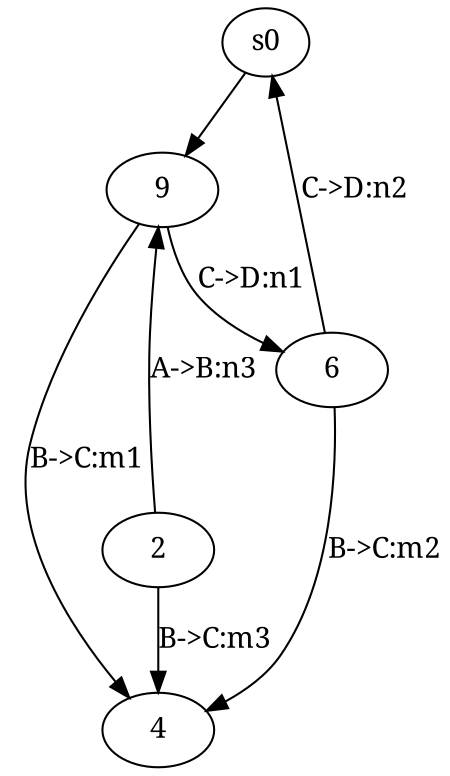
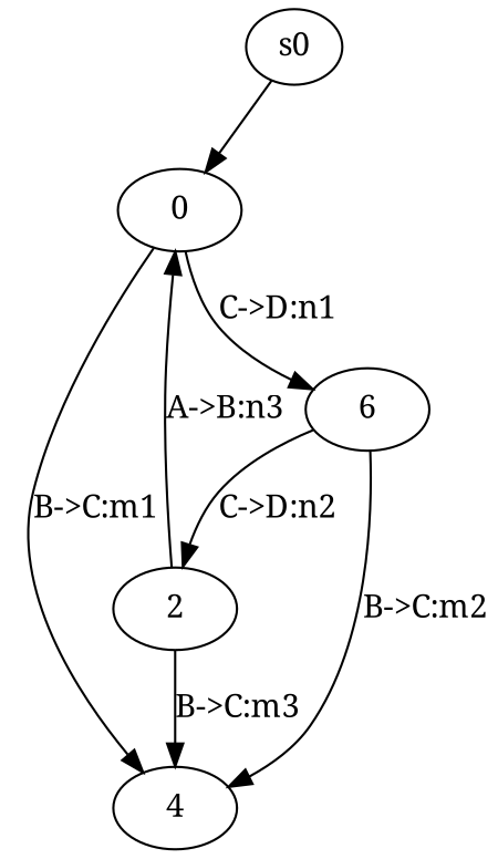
  digraph {
    fontname="Noto Serif"
    node [fontname="Noto Serif"]
    edge [fontname="Noto Serif"]
    s0 [height=0 width=0]
-   0 [label=9]
+   0
    n3 [label=6]
    4
    2
    s0 -> 0
    0 -> n3 [label="C->D:n1"]
    0 -> 4 [label="B->C:m1"]
    n3 -> 4 [label="B->C:m2"]
-   n3 -> s0 [label="C->D:n2"]
+   n3 -> 2 [label="C->D:n2"]
    2 -> 0 [label="A->B:n3"]
    2 -> 4 [label="B->C:m3"]
  }
